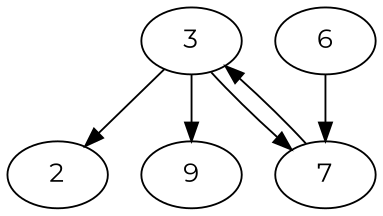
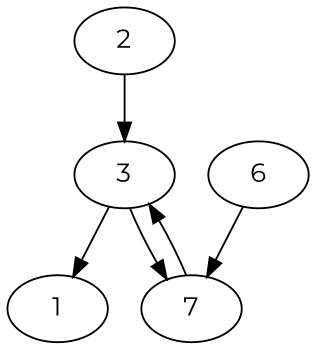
  digraph {
    fontname=Montserrat
    node [fontname=Montserrat]
    edge [fontname=Montserrat]
    2
    3
-   1 [label=9]
+   1
    n4 [label=7]
    6
-   3 -> 2
+   2 -> 3
    3 -> 1
    3 -> n4
    n4 -> 3
    6 -> n4
  }
